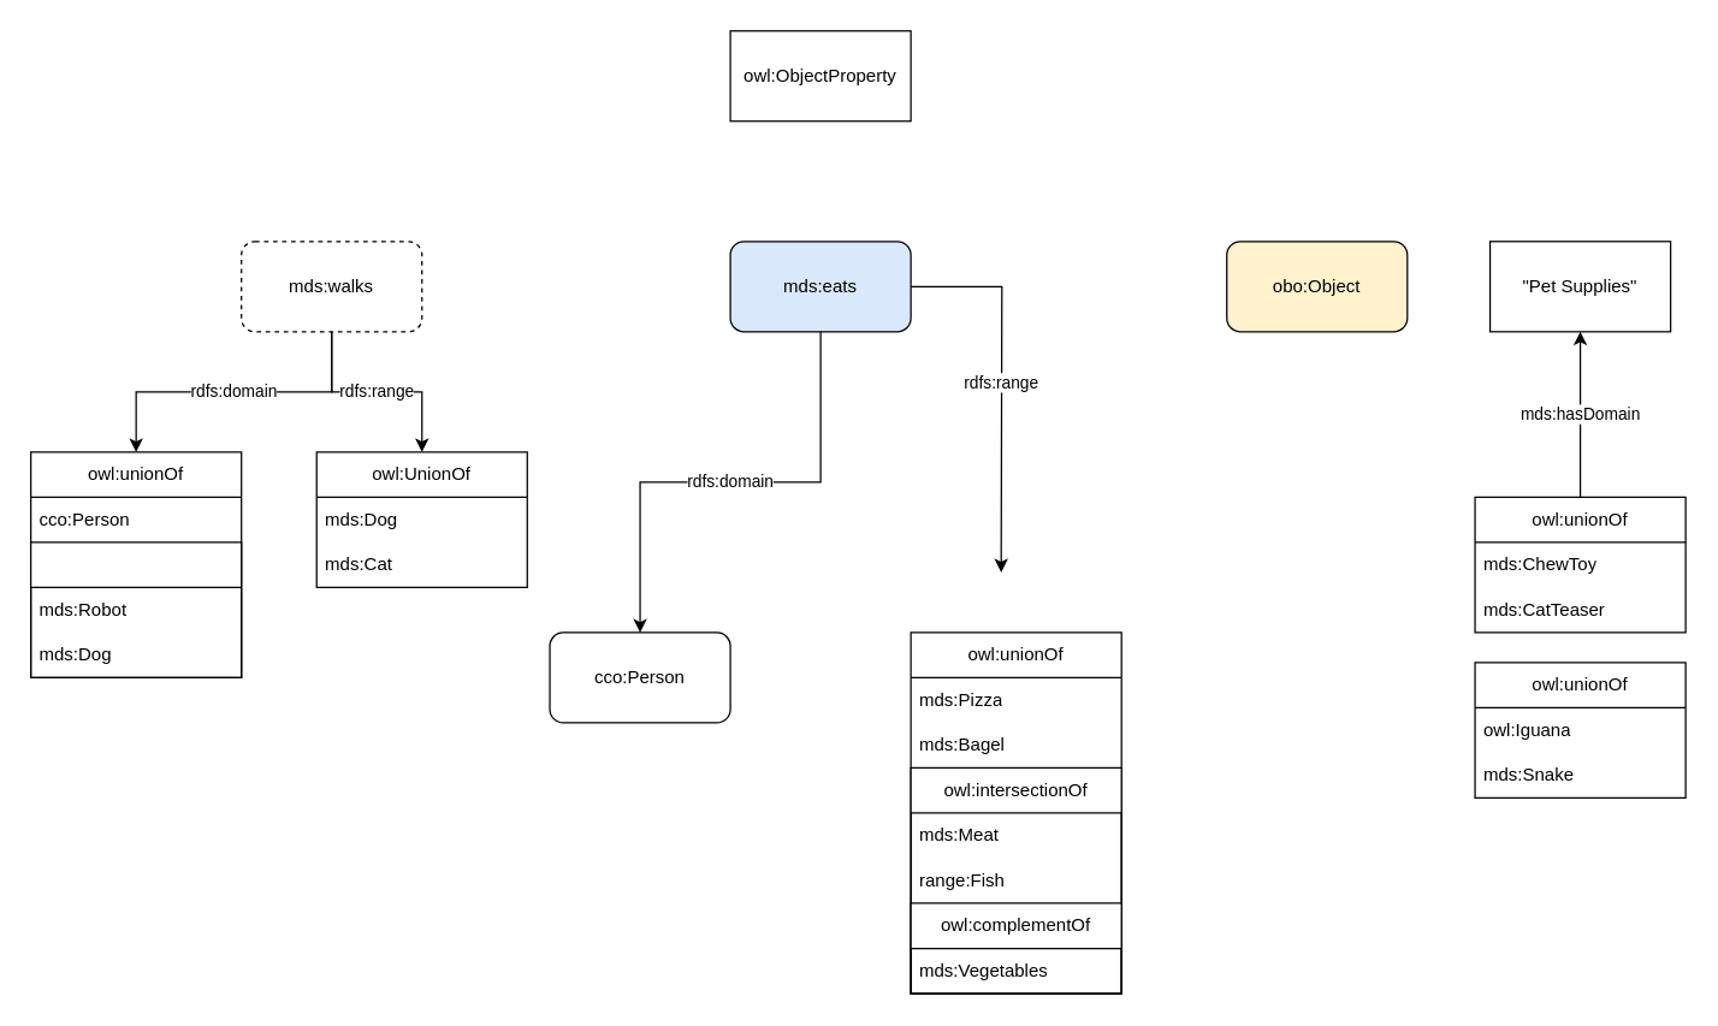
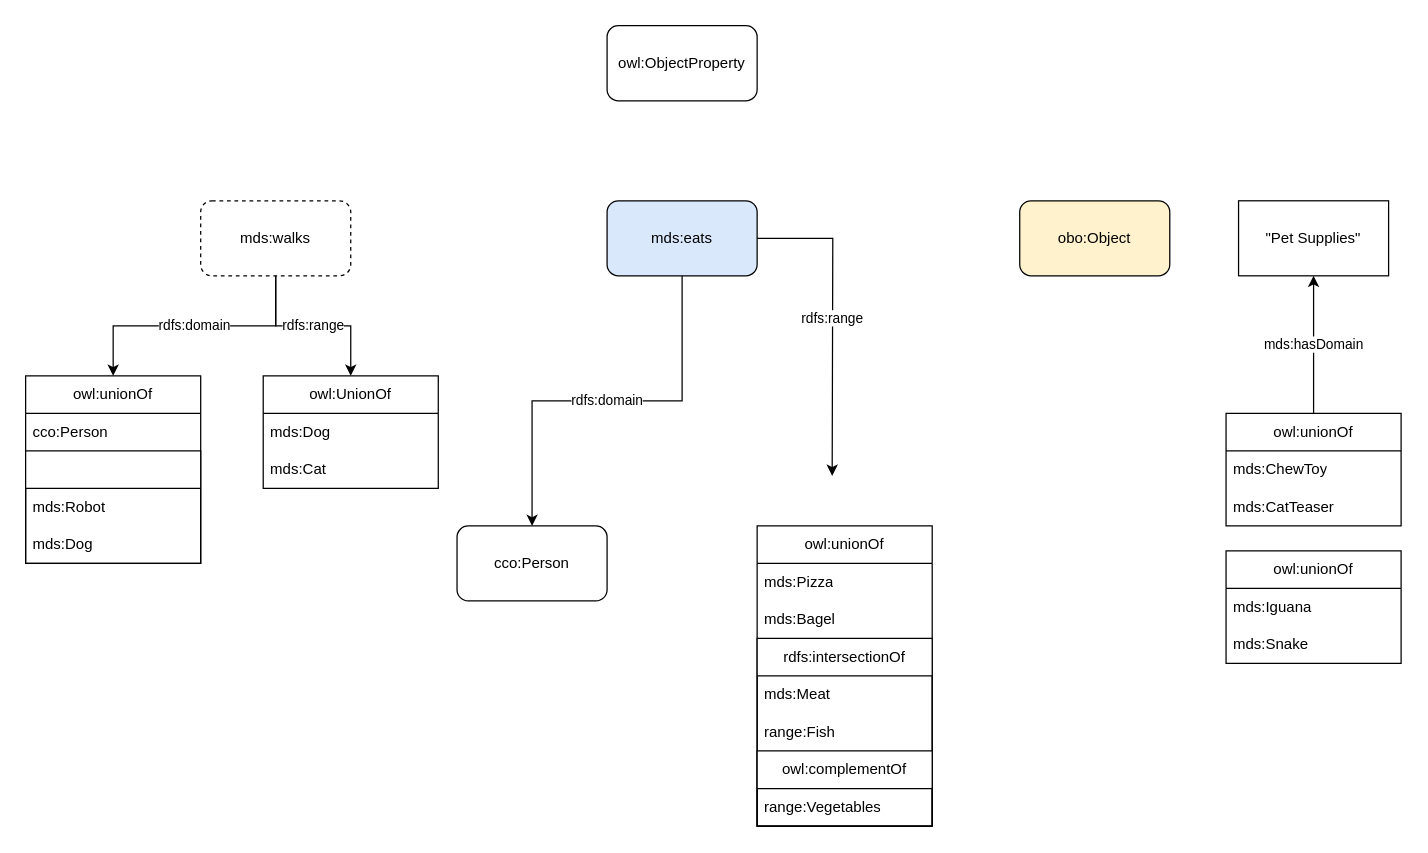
  <mxCell id="0" />
  <mxCell id="1" parent="0" />
  <mxCell id="2" value="rdfs:domain" style="edgeStyle=orthogonalEdgeStyle;rounded=0;orthogonalLoop=1;jettySize=auto;html=1;" parent="1" source="4" target="5" edge="1"><mxGeometry relative="1" as="geometry" /></mxCell>
  <mxCell id="3" value="rdfs:range" style="edgeStyle=orthogonalEdgeStyle;rounded=0;orthogonalLoop=1;jettySize=auto;html=1;" parent="1" source="4" edge="1"><mxGeometry relative="1" as="geometry"><mxPoint x="665" y="380" as="targetPoint" /></mxGeometry></mxCell>
  <mxCell id="4" value="mds:eats" style="rounded=1;whiteSpace=wrap;html=1;fillColor=#dae8fc;" parent="1" vertex="1"><mxGeometry x="485" y="160" width="120" height="60" as="geometry" /></mxCell>
  <mxCell id="5" value="cco:Person" style="rounded=1;whiteSpace=wrap;html=1;" parent="1" vertex="1"><mxGeometry x="365" y="420" width="120" height="60" as="geometry" /></mxCell>
  <mxCell id="6" value="owl:unionOf" style="swimlane;fontStyle=0;childLayout=stackLayout;horizontal=1;startSize=30;horizontalStack=0;resizeParent=1;resizeParentMax=0;resizeLast=0;collapsible=1;marginBottom=0;whiteSpace=wrap;html=1;" parent="1" vertex="1"><mxGeometry x="605" y="420" width="140" height="240" as="geometry" /></mxCell>
  <mxCell id="7" value="mds:Pizza" style="text;strokeColor=none;fillColor=none;align=left;verticalAlign=middle;spacingLeft=4;spacingRight=4;overflow=hidden;points=[[0,0.5],[1,0.5]];portConstraint=eastwest;rotatable=0;whiteSpace=wrap;html=1;" parent="6" vertex="1"><mxGeometry y="30" width="140" height="30" as="geometry" /></mxCell>
  <mxCell id="8" value="mds:Bagel" style="text;strokeColor=none;fillColor=none;align=left;verticalAlign=middle;spacingLeft=4;spacingRight=4;overflow=hidden;points=[[0,0.5],[1,0.5]];portConstraint=eastwest;rotatable=0;whiteSpace=wrap;html=1;" parent="6" vertex="1"><mxGeometry y="60" width="140" height="30" as="geometry" /></mxCell>
- <mxCell id="9" value="owl:intersectionOf" style="swimlane;fontStyle=0;childLayout=stackLayout;horizontal=1;startSize=30;horizontalStack=0;resizeParent=1;resizeParentMax=0;resizeLast=0;collapsible=1;marginBottom=0;whiteSpace=wrap;html=1;" parent="6" vertex="1"><mxGeometry y="90" width="140" height="150" as="geometry" /></mxCell>
+ <mxCell id="9" value="rdfs:intersectionOf" style="swimlane;fontStyle=0;childLayout=stackLayout;horizontal=1;startSize=30;horizontalStack=0;resizeParent=1;resizeParentMax=0;resizeLast=0;collapsible=1;marginBottom=0;whiteSpace=wrap;html=1;" parent="6" vertex="1"><mxGeometry y="90" width="140" height="150" as="geometry" /></mxCell>
  <mxCell id="10" value="mds:Meat" style="text;strokeColor=none;fillColor=none;align=left;verticalAlign=middle;spacingLeft=4;spacingRight=4;overflow=hidden;points=[[0,0.5],[1,0.5]];portConstraint=eastwest;rotatable=0;whiteSpace=wrap;html=1;" parent="9" vertex="1"><mxGeometry y="30" width="140" height="30" as="geometry" /></mxCell>
  <mxCell id="11" value="range:Fish" style="text;strokeColor=none;fillColor=none;align=left;verticalAlign=middle;spacingLeft=4;spacingRight=4;overflow=hidden;points=[[0,0.5],[1,0.5]];portConstraint=eastwest;rotatable=0;whiteSpace=wrap;html=1;" parent="9" vertex="1"><mxGeometry y="60" width="140" height="30" as="geometry" /></mxCell>
  <mxCell id="12" value="owl:complementOf" style="swimlane;fontStyle=0;childLayout=stackLayout;horizontal=1;startSize=30;horizontalStack=0;resizeParent=1;resizeParentMax=0;resizeLast=0;collapsible=1;marginBottom=0;whiteSpace=wrap;html=1;" parent="9" vertex="1"><mxGeometry y="90" width="140" height="60" as="geometry" /></mxCell>
- <mxCell id="13" value="mds:Vegetables" style="text;strokeColor=none;fillColor=none;align=left;verticalAlign=middle;spacingLeft=4;spacingRight=4;overflow=hidden;points=[[0,0.5],[1,0.5]];portConstraint=eastwest;rotatable=0;whiteSpace=wrap;html=1;" parent="12" vertex="1"><mxGeometry y="30" width="140" height="30" as="geometry" /></mxCell>
- <mxCell id="14" value="owl:ObjectProperty" style="whiteSpace=wrap;html=1;rounded=0;" parent="1" vertex="1"><mxGeometry x="485" y="20" width="120" height="60" as="geometry" /></mxCell>
+ <mxCell id="13" value="range:Vegetables" style="text;strokeColor=none;fillColor=none;align=left;verticalAlign=middle;spacingLeft=4;spacingRight=4;overflow=hidden;points=[[0,0.5],[1,0.5]];portConstraint=eastwest;rotatable=0;whiteSpace=wrap;html=1;" parent="12" vertex="1"><mxGeometry y="30" width="140" height="30" as="geometry" /></mxCell>
+ <mxCell id="14" value="owl:ObjectProperty" style="rounded=1;whiteSpace=wrap;html=1;" parent="1" vertex="1"><mxGeometry x="485" y="20" width="120" height="60" as="geometry" /></mxCell>
  <mxCell id="15" value="obo:Object" style="rounded=1;whiteSpace=wrap;html=1;fillColor=#fff2cc;" parent="1" vertex="1"><mxGeometry x="815" y="160" width="120" height="60" as="geometry" /></mxCell>
  <mxCell id="16" value="owl:unionOf" style="swimlane;fontStyle=0;childLayout=stackLayout;horizontal=1;startSize=30;horizontalStack=0;resizeParent=1;resizeParentMax=0;resizeLast=0;collapsible=1;marginBottom=0;whiteSpace=wrap;html=1;" parent="1" vertex="1"><mxGeometry x="20" y="300" width="140" height="150" as="geometry" /></mxCell>
  <mxCell id="17" value="cco:Person" style="text;strokeColor=none;fillColor=none;align=left;verticalAlign=middle;spacingLeft=4;spacingRight=4;overflow=hidden;points=[[0,0.5],[1,0.5]];portConstraint=eastwest;rotatable=0;whiteSpace=wrap;html=1;" parent="16" vertex="1"><mxGeometry y="30" width="140" height="30" as="geometry" /></mxCell>
  <mxCell id="18" value="" style="swimlane;fontStyle=0;childLayout=stackLayout;horizontal=1;startSize=30;horizontalStack=0;resizeParent=1;resizeParentMax=0;resizeLast=0;collapsible=1;marginBottom=0;whiteSpace=wrap;html=1;" parent="16" vertex="1"><mxGeometry y="60" width="140" height="90" as="geometry" /></mxCell>
  <mxCell id="19" value="mds:Robot" style="text;strokeColor=none;fillColor=none;align=left;verticalAlign=middle;spacingLeft=4;spacingRight=4;overflow=hidden;points=[[0,0.5],[1,0.5]];portConstraint=eastwest;rotatable=0;whiteSpace=wrap;html=1;" parent="18" vertex="1"><mxGeometry y="30" width="140" height="30" as="geometry" /></mxCell>
  <mxCell id="20" value="mds:Dog" style="text;strokeColor=none;fillColor=none;align=left;verticalAlign=middle;spacingLeft=4;spacingRight=4;overflow=hidden;points=[[0,0.5],[1,0.5]];portConstraint=eastwest;rotatable=0;whiteSpace=wrap;html=1;" parent="18" vertex="1"><mxGeometry y="60" width="140" height="30" as="geometry" /></mxCell>
  <mxCell id="21" value="rdfs:domain" style="edgeStyle=orthogonalEdgeStyle;rounded=0;orthogonalLoop=1;jettySize=auto;html=1;exitX=0.5;exitY=1;exitDx=0;exitDy=0;entryX=0.5;entryY=0;entryDx=0;entryDy=0;" parent="1" source="23" target="16" edge="1"><mxGeometry relative="1" as="geometry" /></mxCell>
  <mxCell id="22" value="rdfs:range" style="edgeStyle=orthogonalEdgeStyle;rounded=0;orthogonalLoop=1;jettySize=auto;html=1;exitX=0.5;exitY=1;exitDx=0;exitDy=0;entryX=0.5;entryY=0;entryDx=0;entryDy=0;" parent="1" source="23" target="24" edge="1"><mxGeometry relative="1" as="geometry" /></mxCell>
  <mxCell id="23" value="mds:walks" style="rounded=1;whiteSpace=wrap;html=1;dashed=1;" parent="1" vertex="1"><mxGeometry x="160" y="160" width="120" height="60" as="geometry" /></mxCell>
  <mxCell id="24" value="owl:UnionOf" style="swimlane;fontStyle=0;childLayout=stackLayout;horizontal=1;startSize=30;horizontalStack=0;resizeParent=1;resizeParentMax=0;resizeLast=0;collapsible=1;marginBottom=0;whiteSpace=wrap;html=1;" parent="1" vertex="1"><mxGeometry x="210" y="300" width="140" height="90" as="geometry" /></mxCell>
  <mxCell id="25" value="mds:Dog" style="text;strokeColor=none;fillColor=none;align=left;verticalAlign=middle;spacingLeft=4;spacingRight=4;overflow=hidden;points=[[0,0.5],[1,0.5]];portConstraint=eastwest;rotatable=0;whiteSpace=wrap;html=1;" parent="24" vertex="1"><mxGeometry y="30" width="140" height="30" as="geometry" /></mxCell>
  <mxCell id="26" value="mds:Cat" style="text;strokeColor=none;fillColor=none;align=left;verticalAlign=middle;spacingLeft=4;spacingRight=4;overflow=hidden;points=[[0,0.5],[1,0.5]];portConstraint=eastwest;rotatable=0;whiteSpace=wrap;html=1;" parent="24" vertex="1"><mxGeometry y="60" width="140" height="30" as="geometry" /></mxCell>
  <mxCell id="27" value="owl:unionOf" style="swimlane;fontStyle=0;childLayout=stackLayout;horizontal=1;startSize=30;horizontalStack=0;resizeParent=1;resizeParentMax=0;resizeLast=0;collapsible=1;marginBottom=0;whiteSpace=wrap;html=1;" parent="1" vertex="1"><mxGeometry x="980" y="330" width="140" height="90" as="geometry" /></mxCell>
  <mxCell id="28" value="mds:ChewToy" style="text;strokeColor=none;fillColor=none;align=left;verticalAlign=middle;spacingLeft=4;spacingRight=4;overflow=hidden;points=[[0,0.5],[1,0.5]];portConstraint=eastwest;rotatable=0;whiteSpace=wrap;html=1;" parent="27" vertex="1"><mxGeometry y="30" width="140" height="30" as="geometry" /></mxCell>
  <mxCell id="29" value="mds:CatTeaser" style="text;strokeColor=none;fillColor=none;align=left;verticalAlign=middle;spacingLeft=4;spacingRight=4;overflow=hidden;points=[[0,0.5],[1,0.5]];portConstraint=eastwest;rotatable=0;whiteSpace=wrap;html=1;" parent="27" vertex="1"><mxGeometry y="60" width="140" height="30" as="geometry" /></mxCell>
  <mxCell id="30" value="mds:hasDomain" style="edgeStyle=orthogonalEdgeStyle;rounded=0;orthogonalLoop=1;jettySize=auto;html=1;exitX=0.5;exitY=0;exitDx=0;exitDy=0;entryX=0.5;entryY=1;entryDx=0;entryDy=0;" parent="1" source="27" target="31" edge="1"><mxGeometry relative="1" as="geometry" /></mxCell>
  <mxCell id="31" value="&quot;Pet Supplies&quot;" style="rounded=0;whiteSpace=wrap;html=1;" parent="1" vertex="1"><mxGeometry x="990" y="160" width="120" height="60" as="geometry" /></mxCell>
  <mxCell id="32" value="owl:unionOf" style="swimlane;fontStyle=0;childLayout=stackLayout;horizontal=1;startSize=30;horizontalStack=0;resizeParent=1;resizeParentMax=0;resizeLast=0;collapsible=1;marginBottom=0;whiteSpace=wrap;html=1;" vertex="1" parent="1"><mxGeometry x="980" y="440" width="140" height="90" as="geometry" /></mxCell>
- <mxCell id="33" value="owl:Iguana" style="text;strokeColor=none;fillColor=none;align=left;verticalAlign=middle;spacingLeft=4;spacingRight=4;overflow=hidden;points=[[0,0.5],[1,0.5]];portConstraint=eastwest;rotatable=0;whiteSpace=wrap;html=1;" vertex="1" parent="32"><mxGeometry y="30" width="140" height="30" as="geometry" /></mxCell>
+ <mxCell id="33" value="mds:Iguana" style="text;strokeColor=none;fillColor=none;align=left;verticalAlign=middle;spacingLeft=4;spacingRight=4;overflow=hidden;points=[[0,0.5],[1,0.5]];portConstraint=eastwest;rotatable=0;whiteSpace=wrap;html=1;" vertex="1" parent="32"><mxGeometry y="30" width="140" height="30" as="geometry" /></mxCell>
  <mxCell id="34" value="mds:Snake" style="text;strokeColor=none;fillColor=none;align=left;verticalAlign=middle;spacingLeft=4;spacingRight=4;overflow=hidden;points=[[0,0.5],[1,0.5]];portConstraint=eastwest;rotatable=0;whiteSpace=wrap;html=1;" vertex="1" parent="32"><mxGeometry y="60" width="140" height="30" as="geometry" /></mxCell>
